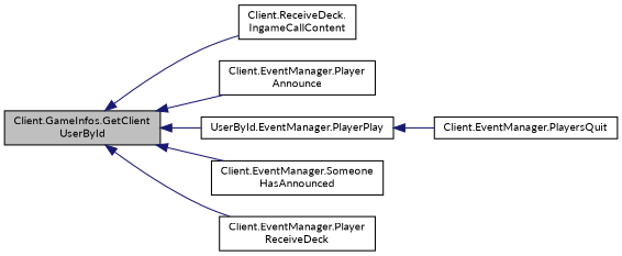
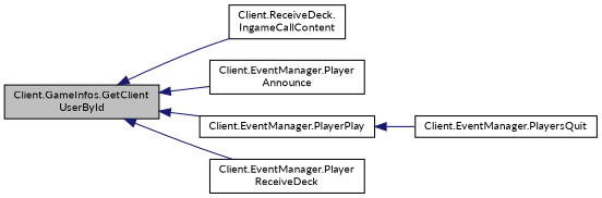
  digraph {
    fontname=Lato
    rankdir=LR
    node [color=black fillcolor=white fontname=Lato fontsize=10 shape=record style=filled]
    edge [color=midnightblue dir=back fontname=Lato fontsize=10 labelfontname=Helvetica labelfontsize=10 style=solid]
    n1 [fillcolor=grey75 fontcolor=black height=0.2 label="Client.GameInfos.GetClient\lUserById" width=0.4]
    n2 [height=0.2 label="Client.ReceiveDeck.\lIngameCallContent" width=0.4]
    n3 [height=0.2 label="Client.EventManager.Player\lAnnounce" width=0.4]
-   n4 [height=0.2 label="UserById.EventManager.PlayerPlay" width=0.4]
-   n5 [height=0.2 label="Client.EventManager.Someone\lHasAnnounced" width=0.4]
+   n4 [height=0.2 label="Client.EventManager.PlayerPlay" width=0.4]
    n6 [height=0.2 label="Client.EventManager.Player\lReceiveDeck" width=0.4]
    n7 [height=0.2 label="Client.EventManager.PlayersQuit" width=0.4]
    n1 -> n2
    n1 -> n3
    n1 -> n4
-   n1 -> n5
    n1 -> n6
    n4 -> n7
  }
